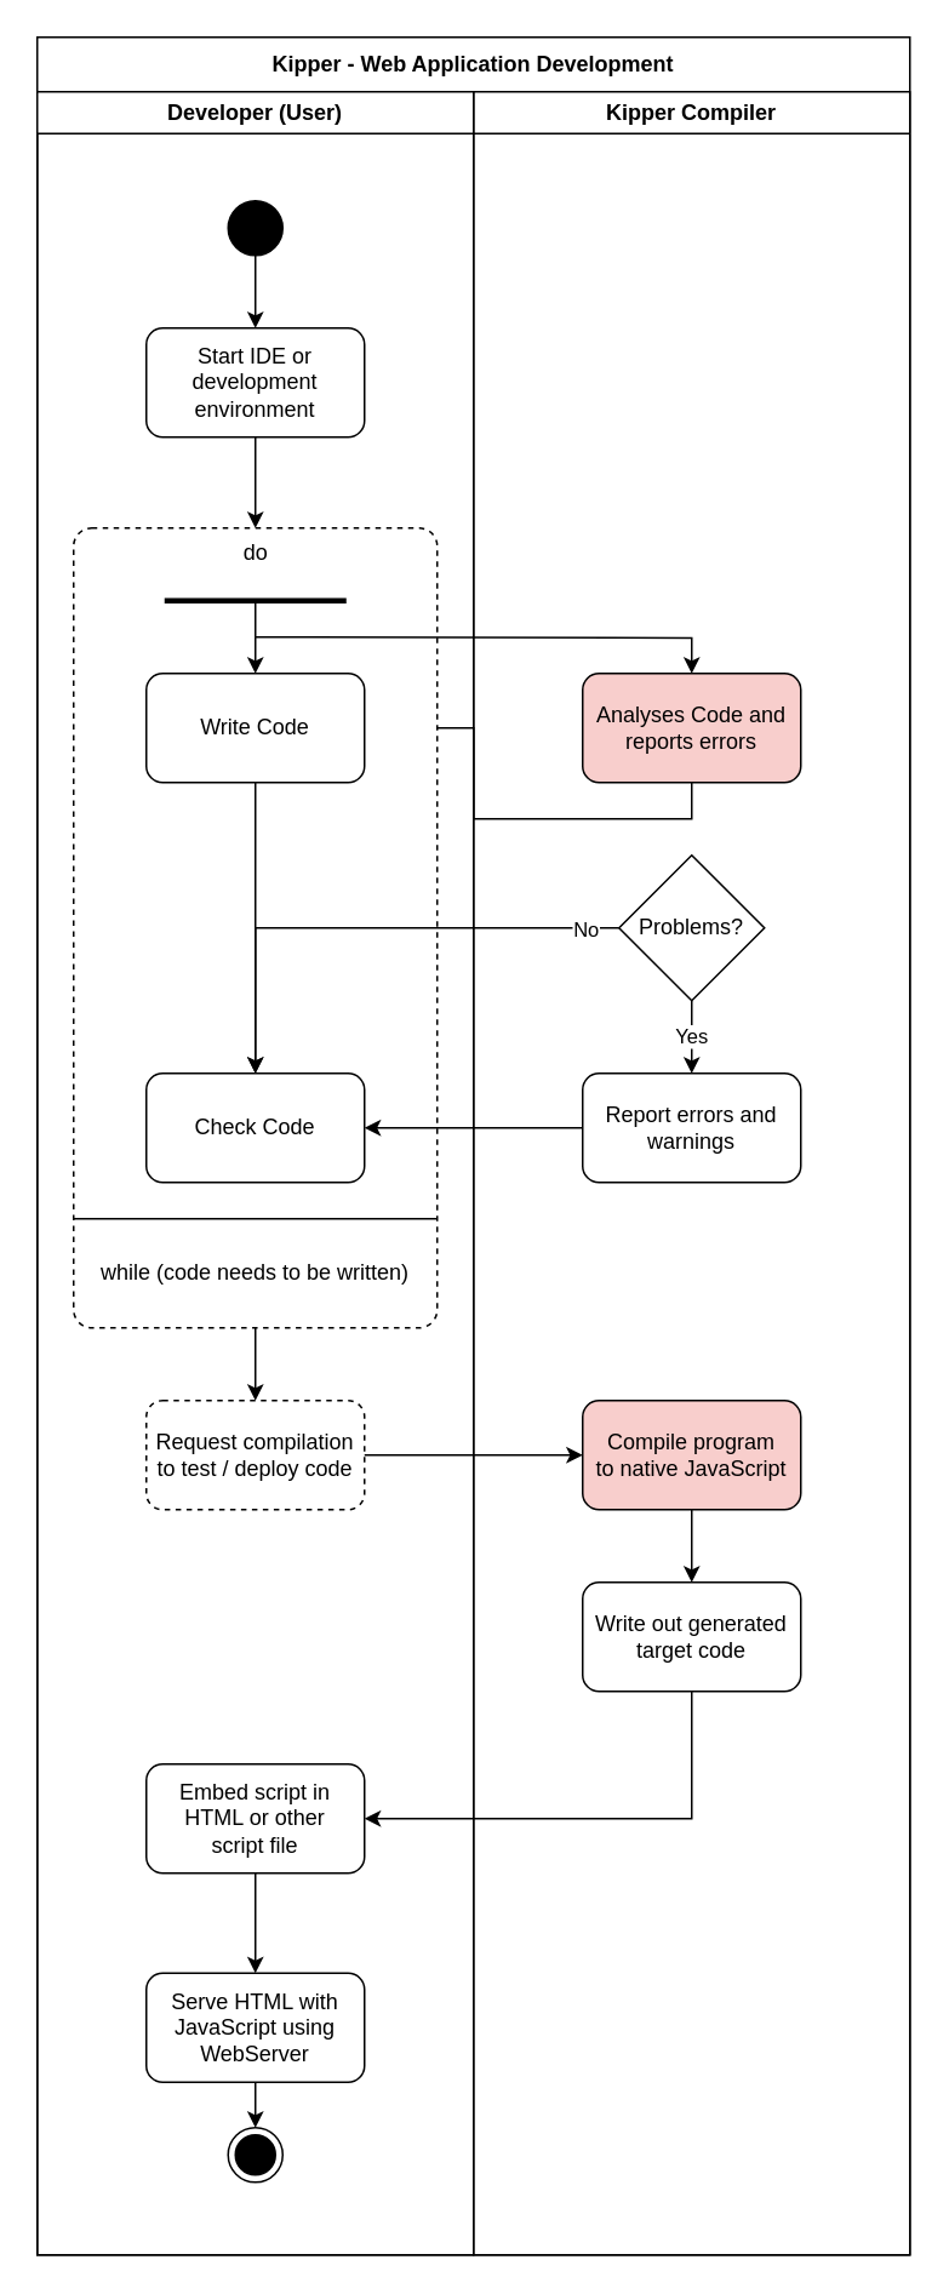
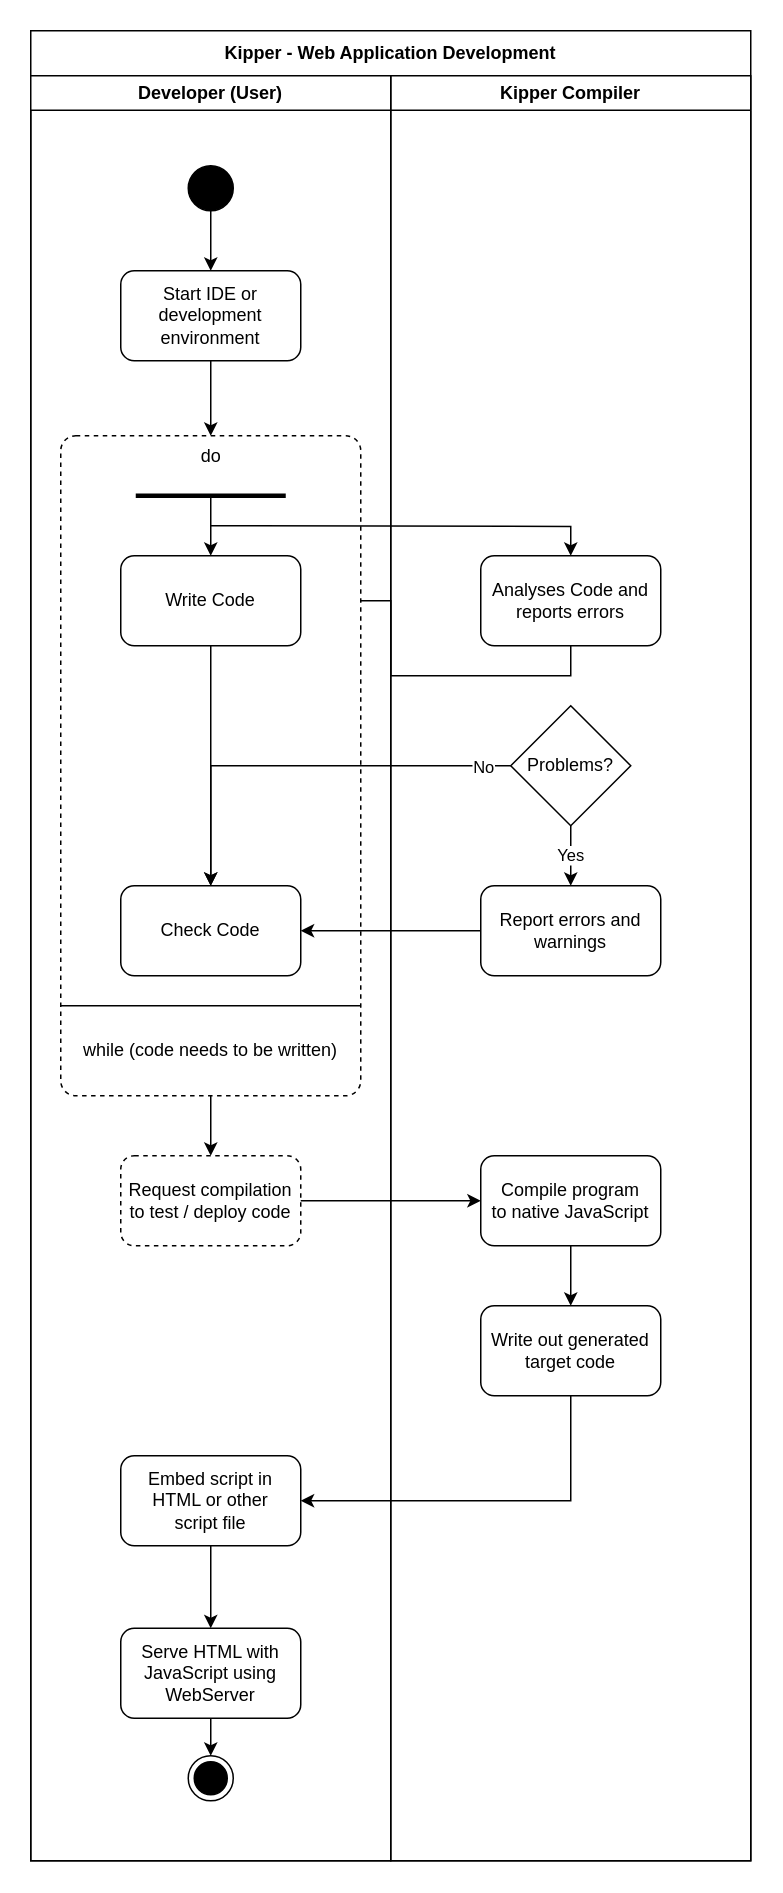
  <mxCell id="0" />
  <mxCell id="1" parent="0" />
  <mxCell id="2" value="Kipper - Web Application Development" style="swimlane;whiteSpace=wrap;html=1;startSize=30;" parent="1" vertex="1"><mxGeometry x="20" y="20" width="480" height="1220" as="geometry" /></mxCell>
  <mxCell id="3" value="Kipper Compiler" style="swimlane;whiteSpace=wrap;html=1;" parent="2" vertex="1"><mxGeometry x="240" y="30" width="240" height="1190" as="geometry" /></mxCell>
  <mxCell id="4" style="edgeStyle=orthogonalEdgeStyle;rounded=0;orthogonalLoop=1;jettySize=auto;html=1;exitX=0.5;exitY=1;exitDx=0;exitDy=0;strokeWidth=1;endArrow=classic;endFill=1;" parent="3" source="5" target="17" edge="1"><mxGeometry relative="1" as="geometry" /></mxCell>
- <mxCell id="5" value="Analyses Code and reports errors" style="rounded=1;whiteSpace=wrap;html=1;fillColor=#f8cecc;" parent="3" vertex="1"><mxGeometry x="60" y="320" width="120" height="60" as="geometry" /></mxCell>
+ <mxCell id="5" value="Analyses Code and reports errors" style="rounded=1;whiteSpace=wrap;html=1;" parent="3" vertex="1"><mxGeometry x="60" y="320" width="120" height="60" as="geometry" /></mxCell>
  <mxCell id="6" value="Yes" style="edgeStyle=orthogonalEdgeStyle;rounded=0;orthogonalLoop=1;jettySize=auto;html=1;exitX=0.5;exitY=1;exitDx=0;exitDy=0;entryX=0.5;entryY=0;entryDx=0;entryDy=0;strokeWidth=1;endArrow=classic;endFill=1;" parent="3" source="7" target="8" edge="1"><mxGeometry relative="1" as="geometry"><Array as="points"><mxPoint x="120" y="520" /><mxPoint x="120" y="520" /></Array><mxPoint as="offset" /></mxGeometry></mxCell>
  <mxCell id="7" value="Problems?" style="rhombus;whiteSpace=wrap;html=1;" parent="3" vertex="1"><mxGeometry x="80" y="420" width="80" height="80" as="geometry" /></mxCell>
  <mxCell id="8" value="Report errors and warnings" style="rounded=1;whiteSpace=wrap;html=1;" parent="3" vertex="1"><mxGeometry x="60" y="540" width="120" height="60" as="geometry" /></mxCell>
  <mxCell id="9" value="Developer (User)" style="swimlane;whiteSpace=wrap;html=1;startSize=23;" parent="2" vertex="1"><mxGeometry y="30" width="240" height="1190" as="geometry" /></mxCell>
  <mxCell id="10" value="do" style="html=1;align=center;verticalAlign=top;rounded=1;absoluteArcSize=1;arcSize=20;dashed=1;" parent="9" vertex="1"><mxGeometry x="20" y="240" width="200" height="440" as="geometry" /></mxCell>
  <mxCell id="11" value="" style="ellipse;fillColor=strokeColor;" parent="9" vertex="1"><mxGeometry x="105" y="60" width="30" height="30" as="geometry" /></mxCell>
  <mxCell id="12" style="edgeStyle=orthogonalEdgeStyle;rounded=0;orthogonalLoop=1;jettySize=auto;html=1;exitX=0.5;exitY=1;exitDx=0;exitDy=0;entryX=0.5;entryY=0;entryDx=0;entryDy=0;" parent="9" source="11" target="14" edge="1"><mxGeometry relative="1" as="geometry"><mxPoint x="120" y="190" as="sourcePoint" /><mxPoint x="130" y="120" as="targetPoint" /></mxGeometry></mxCell>
  <mxCell id="13" style="edgeStyle=orthogonalEdgeStyle;rounded=0;orthogonalLoop=1;jettySize=auto;html=1;exitX=0.5;exitY=1;exitDx=0;exitDy=0;entryX=0.5;entryY=0;entryDx=0;entryDy=0;" parent="9" source="14" target="10" edge="1"><mxGeometry relative="1" as="geometry"><mxPoint x="170" y="210" as="targetPoint" /></mxGeometry></mxCell>
  <mxCell id="14" value="Start IDE or development&lt;br&gt;environment" style="rounded=1;whiteSpace=wrap;html=1;" parent="9" vertex="1"><mxGeometry x="60" y="130" width="120" height="60" as="geometry" /></mxCell>
  <mxCell id="15" value="" style="html=1;rounded=0;strokeWidth=3;endArrow=none;endFill=0;" parent="9" edge="1"><mxGeometry width="100" relative="1" as="geometry"><mxPoint x="70" y="280" as="sourcePoint" /><mxPoint x="170" y="280" as="targetPoint" /></mxGeometry></mxCell>
  <mxCell id="16" style="edgeStyle=orthogonalEdgeStyle;rounded=0;orthogonalLoop=1;jettySize=auto;html=1;exitX=0.5;exitY=1;exitDx=0;exitDy=0;entryX=0.5;entryY=0;entryDx=0;entryDy=0;strokeWidth=1;endArrow=classic;endFill=1;" parent="9" source="17" target="18" edge="1"><mxGeometry relative="1" as="geometry" /></mxCell>
  <mxCell id="17" value="Write Code" style="rounded=1;whiteSpace=wrap;html=1;" parent="9" vertex="1"><mxGeometry x="60" y="320" width="120" height="60" as="geometry" /></mxCell>
  <mxCell id="18" value="Check Code" style="rounded=1;whiteSpace=wrap;html=1;" parent="9" vertex="1"><mxGeometry x="60" y="540" width="120" height="60" as="geometry" /></mxCell>
  <mxCell id="19" style="edgeStyle=orthogonalEdgeStyle;rounded=0;orthogonalLoop=1;jettySize=auto;html=1;exitX=0.5;exitY=1;exitDx=0;exitDy=0;entryX=0.5;entryY=0;entryDx=0;entryDy=0;" edge="1" parent="9" source="20" target="31"><mxGeometry relative="1" as="geometry" /></mxCell>
  <mxCell id="20" value="while (code needs to be written)" style="text;html=1;strokeColor=none;fillColor=none;align=center;verticalAlign=middle;whiteSpace=wrap;rounded=0;" parent="9" vertex="1"><mxGeometry x="20" y="620" width="200" height="60" as="geometry" /></mxCell>
  <mxCell id="21" value="" style="endArrow=none;html=1;rounded=0;exitX=0;exitY=0;exitDx=0;exitDy=0;entryX=1;entryY=0;entryDx=0;entryDy=0;" parent="9" source="20" target="20" edge="1"><mxGeometry width="50" height="50" relative="1" as="geometry"><mxPoint x="20" y="600.0" as="sourcePoint" /><mxPoint x="220" y="600.0" as="targetPoint" /></mxGeometry></mxCell>
  <mxCell id="22" style="edgeStyle=orthogonalEdgeStyle;rounded=0;orthogonalLoop=1;jettySize=auto;html=1;exitX=0.5;exitY=1;exitDx=0;exitDy=0;entryX=0.5;entryY=0;entryDx=0;entryDy=0;strokeWidth=1;endArrow=classic;endFill=1;" parent="9" source="23" target="25" edge="1"><mxGeometry relative="1" as="geometry" /></mxCell>
  <mxCell id="23" value="Embed script in HTML or other &lt;br&gt;script file" style="rounded=1;whiteSpace=wrap;html=1;" parent="9" vertex="1"><mxGeometry x="60" y="920" width="120" height="60" as="geometry" /></mxCell>
  <mxCell id="24" style="edgeStyle=orthogonalEdgeStyle;rounded=0;orthogonalLoop=1;jettySize=auto;html=1;exitX=0.5;exitY=1;exitDx=0;exitDy=0;entryX=0.5;entryY=0;entryDx=0;entryDy=0;strokeWidth=1;endArrow=classic;endFill=1;" parent="9" source="25" target="26" edge="1"><mxGeometry relative="1" as="geometry" /></mxCell>
  <mxCell id="25" value="Serve HTML with JavaScript using WebServer" style="rounded=1;whiteSpace=wrap;html=1;" parent="9" vertex="1"><mxGeometry x="60" y="1035" width="120" height="60" as="geometry" /></mxCell>
  <mxCell id="26" value="" style="ellipse;html=1;shape=endState;fillColor=strokeColor;" parent="9" vertex="1"><mxGeometry x="105" y="1120" width="30" height="30" as="geometry" /></mxCell>
- <mxCell id="27" value="Compile program&lt;br style=&quot;border-color: var(--border-color);&quot;&gt;to native JavaScript" style="rounded=1;whiteSpace=wrap;html=1;fillColor=#f8cecc;" vertex="1" parent="9"><mxGeometry x="300" y="720" width="120" height="60" as="geometry" /></mxCell>
+ <mxCell id="27" value="Compile program&lt;br style=&quot;border-color: var(--border-color);&quot;&gt;to native JavaScript" style="rounded=1;whiteSpace=wrap;html=1;" vertex="1" parent="9"><mxGeometry x="300" y="720" width="120" height="60" as="geometry" /></mxCell>
  <mxCell id="28" style="edgeStyle=orthogonalEdgeStyle;rounded=0;orthogonalLoop=1;jettySize=auto;html=1;exitX=0.5;exitY=1;exitDx=0;exitDy=0;entryX=1;entryY=0.5;entryDx=0;entryDy=0;" edge="1" parent="9" source="29" target="23"><mxGeometry relative="1" as="geometry" /></mxCell>
  <mxCell id="29" value="Write out generated&lt;br&gt;target code" style="rounded=1;whiteSpace=wrap;html=1;" vertex="1" parent="9"><mxGeometry x="300" y="820" width="120" height="60" as="geometry" /></mxCell>
  <mxCell id="30" style="edgeStyle=orthogonalEdgeStyle;rounded=0;orthogonalLoop=1;jettySize=auto;html=1;exitX=0.5;exitY=1;exitDx=0;exitDy=0;entryX=0.5;entryY=0;entryDx=0;entryDy=0;" edge="1" parent="9" source="27" target="29"><mxGeometry relative="1" as="geometry" /></mxCell>
  <mxCell id="31" value="Request compilation&lt;br style=&quot;border-color: var(--border-color);&quot;&gt;to test / deploy code" style="rounded=1;whiteSpace=wrap;html=1;dashed=1;" vertex="1" parent="9"><mxGeometry x="60" y="720" width="120" height="60" as="geometry" /></mxCell>
  <mxCell id="32" style="edgeStyle=orthogonalEdgeStyle;rounded=0;orthogonalLoop=1;jettySize=auto;html=1;exitX=1;exitY=0.5;exitDx=0;exitDy=0;entryX=0;entryY=0.5;entryDx=0;entryDy=0;strokeWidth=1;endArrow=classic;endFill=1;" edge="1" parent="9" source="31" target="27"><mxGeometry relative="1" as="geometry" /></mxCell>
  <mxCell id="33" style="edgeStyle=orthogonalEdgeStyle;rounded=0;orthogonalLoop=1;jettySize=auto;html=1;exitX=0;exitY=0.5;exitDx=0;exitDy=0;strokeWidth=1;endArrow=classic;endFill=1;" parent="2" source="8" target="18" edge="1"><mxGeometry relative="1" as="geometry" /></mxCell>
  <mxCell id="34" style="edgeStyle=orthogonalEdgeStyle;rounded=0;orthogonalLoop=1;jettySize=auto;html=1;exitX=0;exitY=0.5;exitDx=0;exitDy=0;entryX=0.5;entryY=0;entryDx=0;entryDy=0;strokeWidth=1;endArrow=classic;endFill=1;" parent="2" source="7" target="18" edge="1"><mxGeometry relative="1" as="geometry" /></mxCell>
  <mxCell id="35" value="No" style="edgeLabel;html=1;align=center;verticalAlign=middle;resizable=0;points=[];" parent="34" vertex="1" connectable="0"><mxGeometry x="-0.897" y="2" relative="1" as="geometry"><mxPoint x="-5" y="-2" as="offset" /></mxGeometry></mxCell>
  <mxCell id="36" value="" style="endArrow=classic;html=1;rounded=0;strokeWidth=1;entryX=0.5;entryY=0;entryDx=0;entryDy=0;edgeStyle=orthogonalEdgeStyle;" parent="1" target="17" edge="1"><mxGeometry width="50" height="50" relative="1" as="geometry"><mxPoint x="140" y="330" as="sourcePoint" /><mxPoint x="210" y="320" as="targetPoint" /><Array as="points"><mxPoint x="140" y="370" /><mxPoint x="140" y="370" /></Array></mxGeometry></mxCell>
  <mxCell id="37" value="" style="endArrow=classic;html=1;rounded=0;strokeWidth=1;entryX=0.5;entryY=0;entryDx=0;entryDy=0;edgeStyle=orthogonalEdgeStyle;" parent="1" target="5" edge="1"><mxGeometry width="50" height="50" relative="1" as="geometry"><mxPoint x="140" y="350" as="sourcePoint" /><mxPoint x="450" y="450" as="targetPoint" /></mxGeometry></mxCell>
